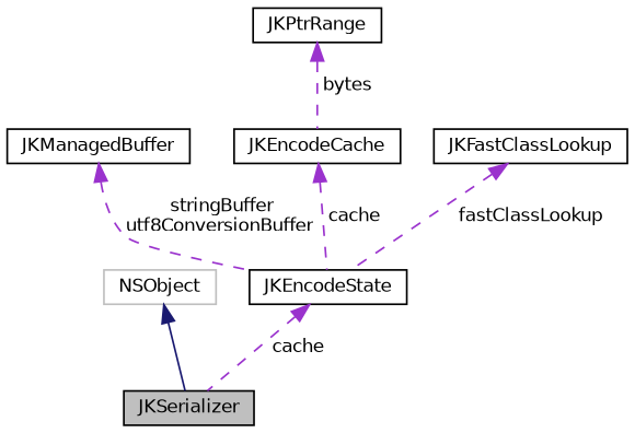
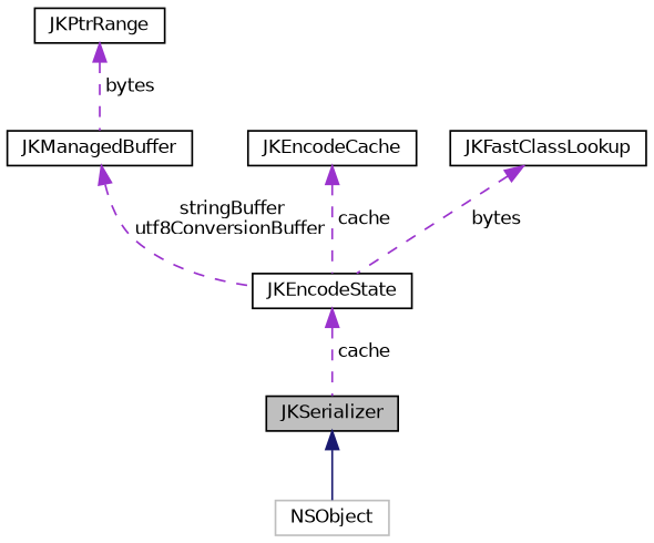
  digraph {
    node [color=black fillcolor=white fontname=Helvetica fontsize=10 shape=record style=filled]
    edge [color=darkorchid3 dir=back fontname=Helvetica fontsize=10 labelfontname=Helvetica labelfontsize=10 style=dashed]
    n1 [fillcolor=grey75 fontcolor=black height=0.2 label=JKSerializer width=0.4]
    n2 [color=grey75 height=0.2 label=NSObject width=0.4]
    n3 [height=0.2 label=JKEncodeState width=0.4]
    n4 [height=0.2 label=JKManagedBuffer width=0.4]
    n5 [height=0.2 label=JKPtrRange width=0.4]
    n6 [height=0.2 label=JKEncodeCache width=0.4]
    n7 [height=0.2 label=JKFastClassLookup width=0.4]
-   n2 -> n1 [color=midnightblue style=solid]
+   n1 -> n2 [color=midnightblue style=solid]
    n3 -> n1 [label=" cache"]
    n4 -> n3 [label=" stringBuffer\nutf8ConversionBuffer"]
-   n5 -> n6 [label=" bytes"]
+   n5 -> n4 [label=" bytes"]
    n6 -> n3 [label=" cache"]
-   n7 -> n3 [label=" fastClassLookup"]
+   n7 -> n3 [label=" bytes"]
  }
